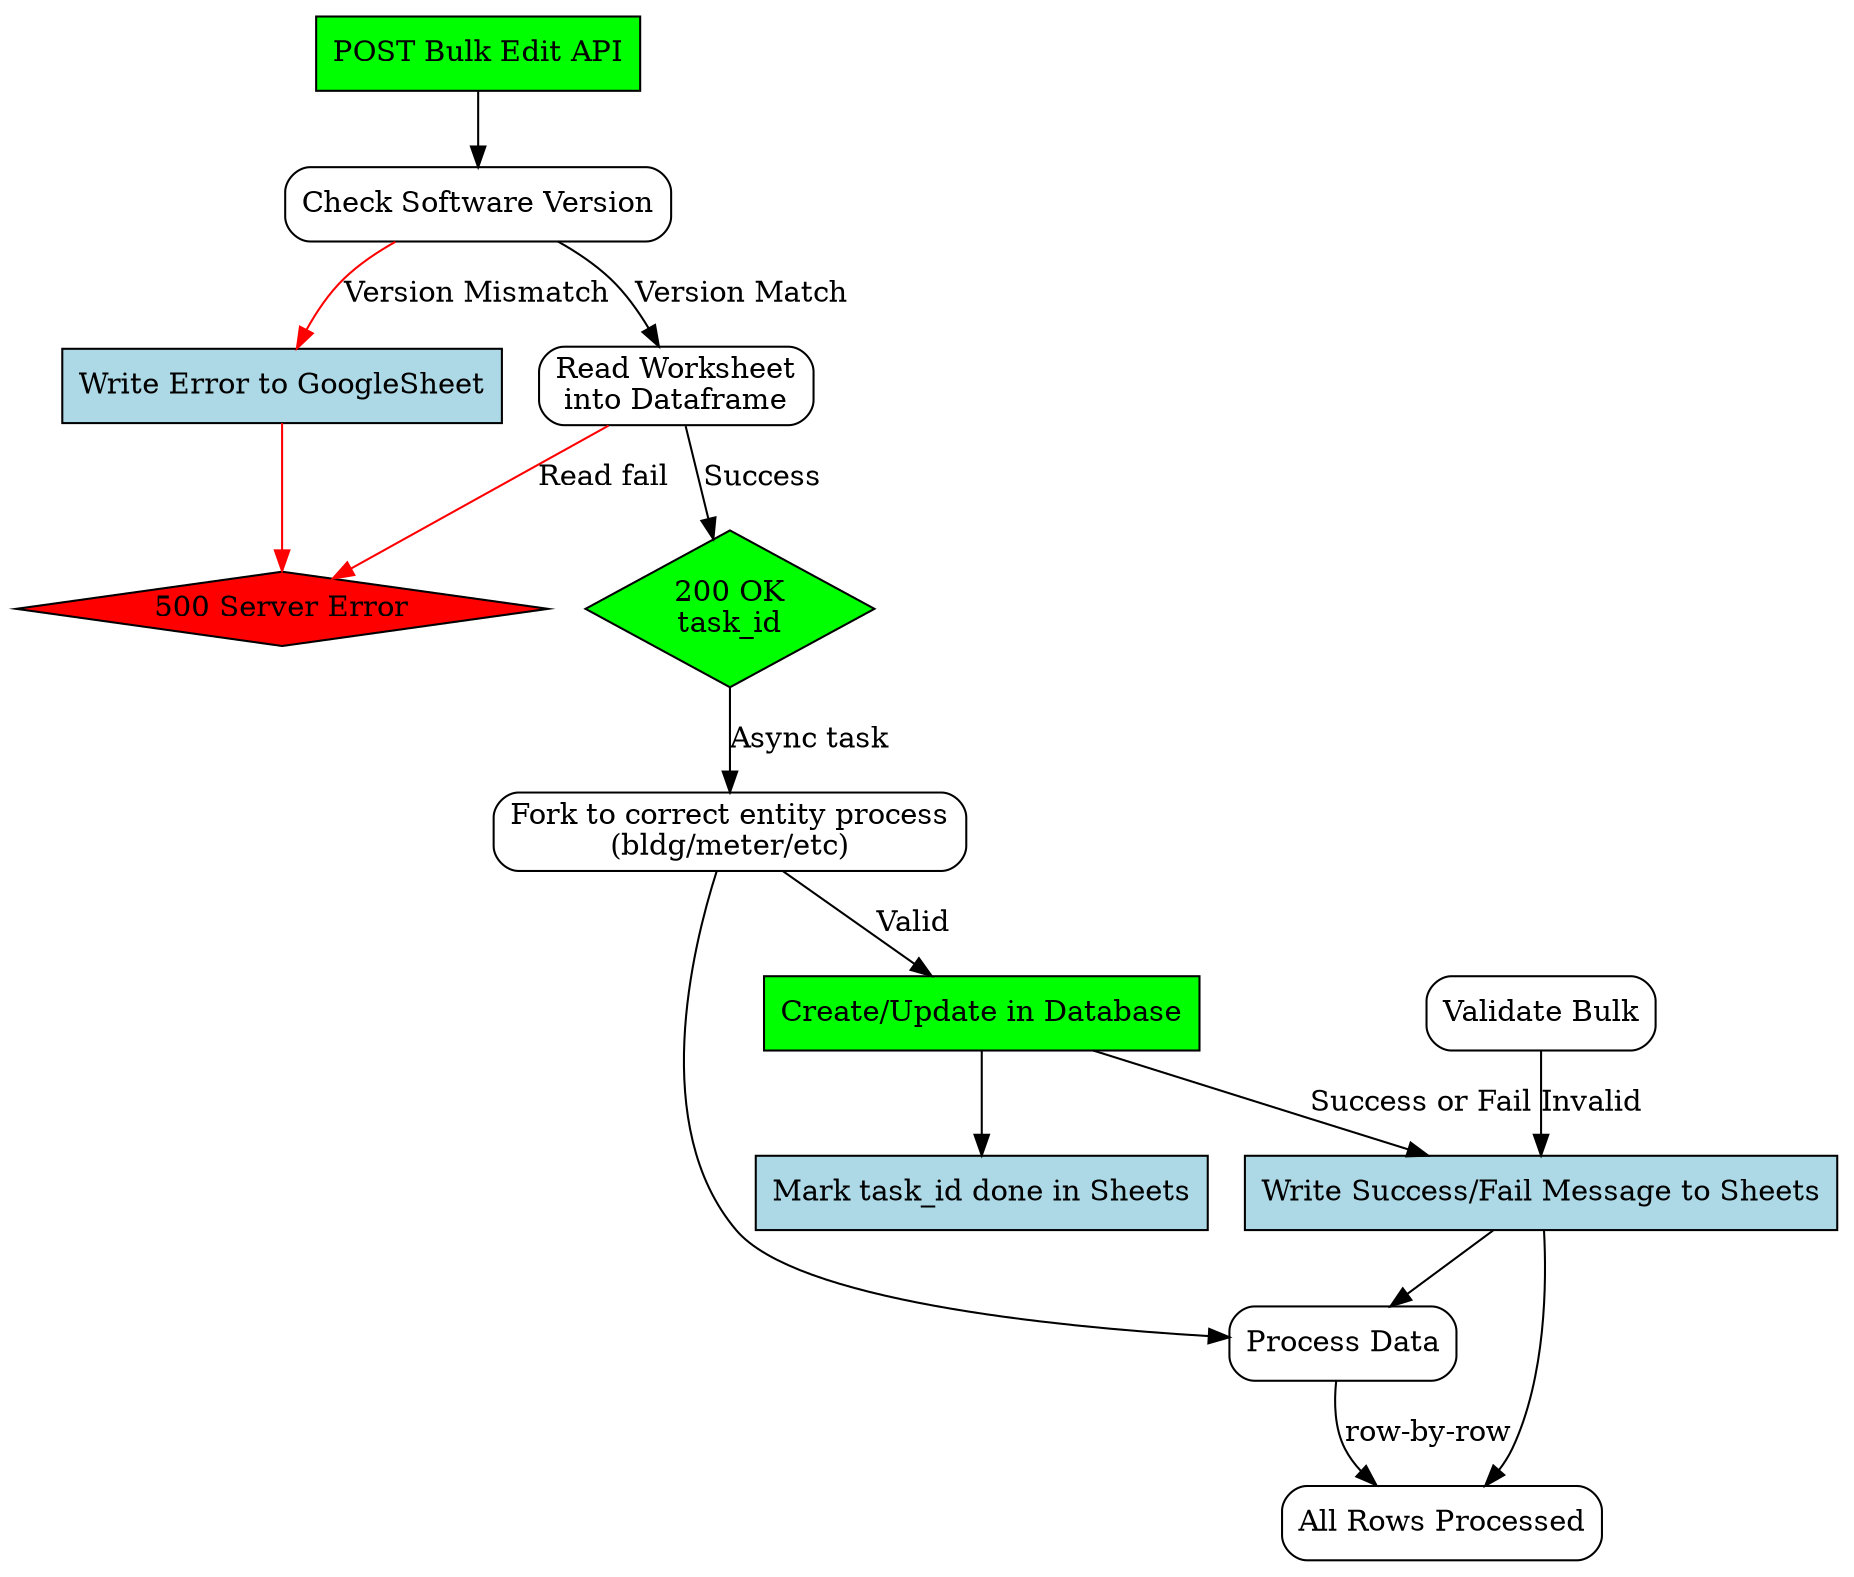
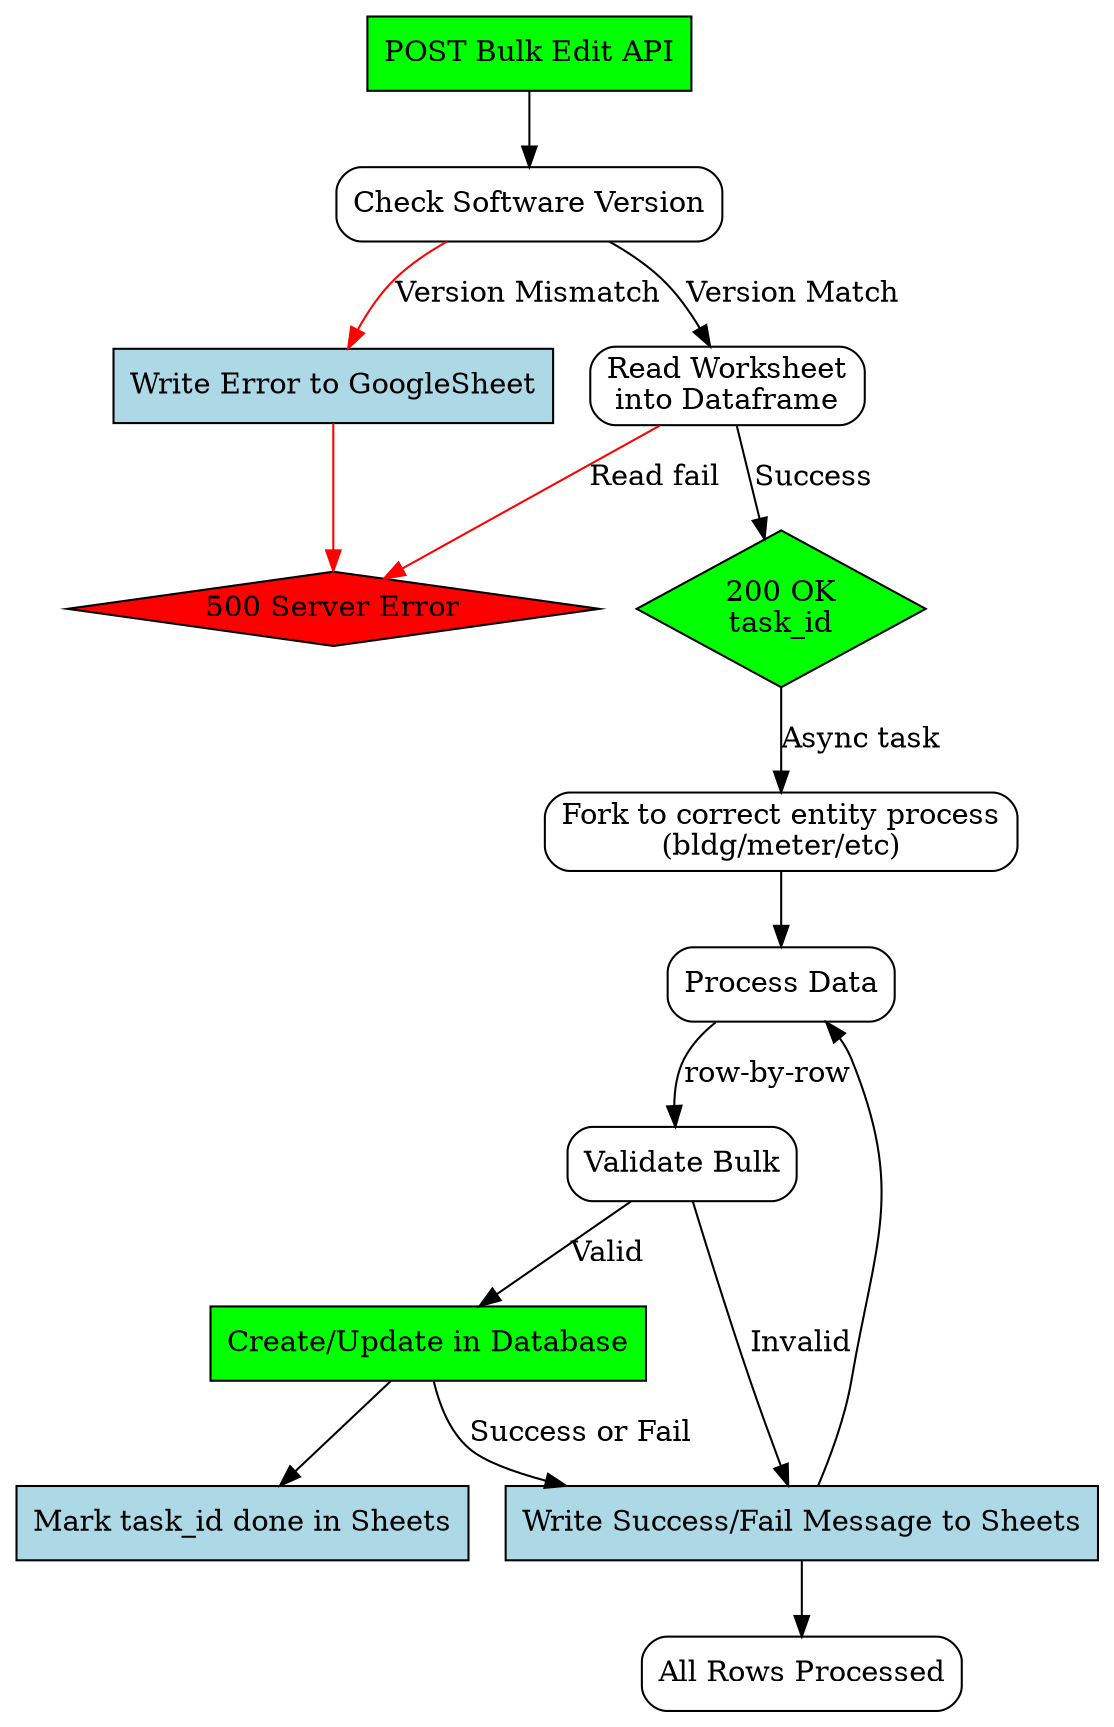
  digraph {
    rankdir=TB
    node [shape=box style=filled]
    n1 [fillcolor=green label="POST Bulk Edit API"]
    n2 [label="Check Software Version" style=rounded]
    n3 [fillcolor=lightblue label="Write Error to GoogleSheet"]
    n4 [label="Read Worksheet\ninto Dataframe" style=rounded]
    n5 [fillcolor=red label="500 Server Error" shape=diamond]
    n6 [fillcolor=green label="200 OK\ntask_id" shape=diamond]
    n7 [label="Fork to correct entity process\n(bldg/meter/etc)" style=rounded]
    n8 [label="Process Data" style=rounded]
    n9 [label="Validate Bulk" style=rounded]
    n10 [fillcolor=green label="Create/Update in Database"]
    n11 [fillcolor=lightblue label="Write Success/Fail Message to Sheets"]
    n12 [fillcolor=lightblue label="Mark task_id done in Sheets"]
    n13 [label="All Rows Processed" style=rounded]
    n1 -> n2
    n2 -> n3 [color=red label="Version Mismatch"]
    n2 -> n4 [label="Version Match"]
    n3 -> n5 [color=red]
    n4 -> n5 [color=red label="Read fail"]
    n4 -> n6 [label=Success]
    n6 -> n7 [label="Async task"]
    n7 -> n8
-   n8 -> n13 [label="row-by-row"]
-   n7 -> n10 [label=Valid]
+   n8 -> n9 [label="row-by-row"]
+   n9 -> n10 [label=Valid]
    n9 -> n11 [label=Invalid]
    n10 -> n11 [label="Success or Fail"]
    n10 -> n12
    n11 -> n8
    n11 -> n13
  }
